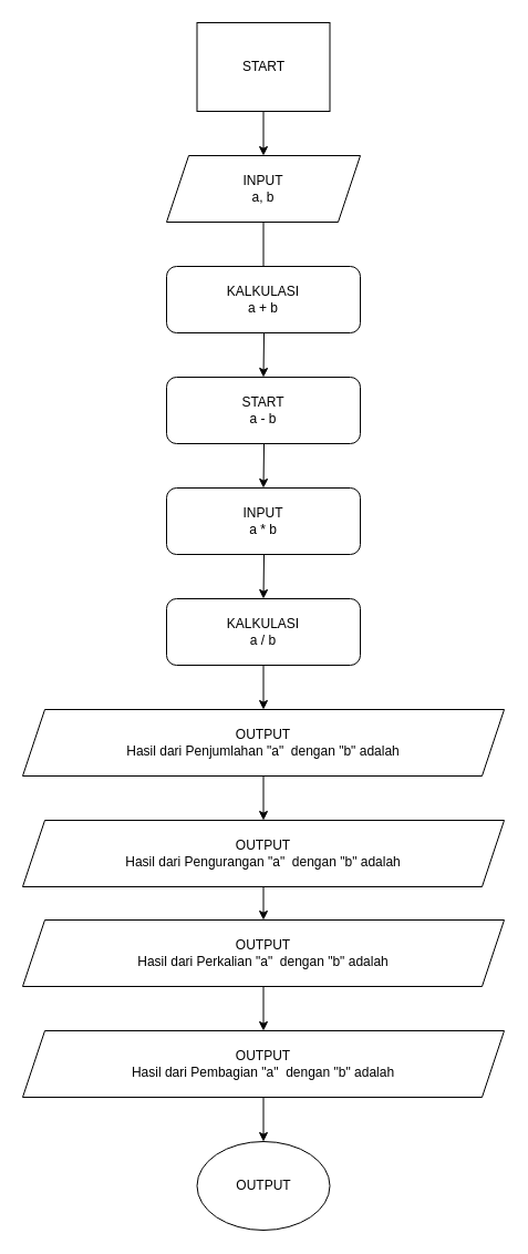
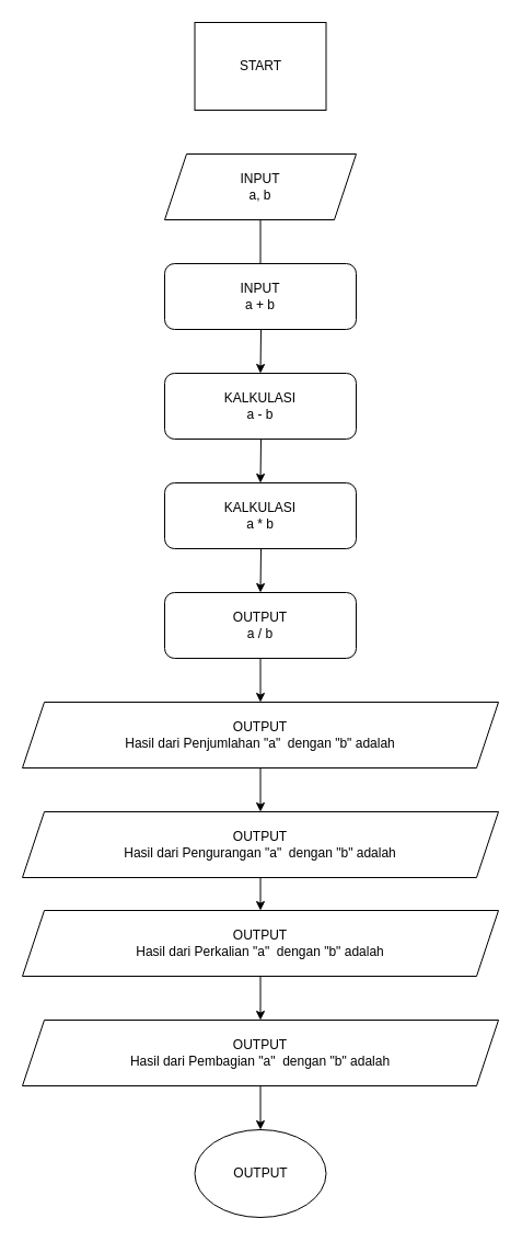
  <mxCell id="0" />
  <mxCell id="1" parent="0" />
  <mxCell id="2" value="START" style="whiteSpace=wrap;html=1;rounded=0;" parent="1" vertex="1"><mxGeometry x="177.5" y="20" width="120" height="80" as="geometry" /></mxCell>
  <mxCell id="3" value="OUTPUT&lt;br&gt;Hasil dari Penjumlahan &quot;a&quot;&amp;nbsp; dengan &quot;b&quot; adalah" style="shape=parallelogram;perimeter=parallelogramPerimeter;whiteSpace=wrap;html=1;fixedSize=1;" parent="1" vertex="1"><mxGeometry x="20" y="640" width="435" height="60" as="geometry" /></mxCell>
  <mxCell id="4" value="" style="endArrow=classic;html=1;rounded=0;exitX=0.5;exitY=1;exitDx=0;exitDy=0;entryX=0.5;entryY=0;entryDx=0;entryDy=0;" parent="1" target="3" edge="1"><mxGeometry width="50" height="50" relative="1" as="geometry"><mxPoint x="237.5" y="600" as="sourcePoint" /><mxPoint x="49" y="570" as="targetPoint" /></mxGeometry></mxCell>
  <mxCell id="5" value="INPUT &lt;br&gt;a, b" style="shape=parallelogram;perimeter=parallelogramPerimeter;whiteSpace=wrap;html=1;fixedSize=1;" parent="1" vertex="1"><mxGeometry x="150" y="140" width="175" height="60" as="geometry" /></mxCell>
- <mxCell id="6" value="" style="endArrow=classic;html=1;rounded=0;exitX=0.5;exitY=1;exitDx=0;exitDy=0;entryX=0.5;entryY=0;entryDx=0;entryDy=0;" parent="1" source="2" target="5" edge="1"><mxGeometry width="50" height="50" relative="1" as="geometry"><mxPoint x="248" y="210" as="sourcePoint" /><mxPoint x="248" y="270" as="targetPoint" /></mxGeometry></mxCell>
- <mxCell id="7" value="KALKULASI&lt;br&gt;a + b" style="rounded=1;whiteSpace=wrap;html=1;" parent="1" vertex="1"><mxGeometry x="150" y="240" width="175" height="60" as="geometry" /></mxCell>
+ <mxCell id="7" value="INPUT&lt;br&gt;a + b" style="rounded=1;whiteSpace=wrap;html=1;" parent="1" vertex="1"><mxGeometry x="150" y="240" width="175" height="60" as="geometry" /></mxCell>
  <mxCell id="8" value="" style="endArrow=none;html=1;rounded=0;exitX=0.5;exitY=1;exitDx=0;exitDy=0;entryX=0.5;entryY=0;entryDx=0;entryDy=0;" parent="1" source="5" target="7" edge="1"><mxGeometry width="50" height="50" relative="1" as="geometry"><mxPoint x="229" y="300" as="sourcePoint" /><mxPoint x="279" y="250" as="targetPoint" /></mxGeometry></mxCell>
- <mxCell id="9" value="START&lt;br style=&quot;border-color: var(--border-color);&quot;&gt;a - b" style="rounded=1;whiteSpace=wrap;html=1;" parent="1" vertex="1"><mxGeometry x="150" y="340" width="175" height="60" as="geometry" /></mxCell>
+ <mxCell id="9" value="KALKULASI&lt;br style=&quot;border-color: var(--border-color);&quot;&gt;a - b" style="rounded=1;whiteSpace=wrap;html=1;" parent="1" vertex="1"><mxGeometry x="150" y="340" width="175" height="60" as="geometry" /></mxCell>
  <mxCell id="10" value="" style="endArrow=classic;html=1;rounded=0;exitX=0.5;exitY=1;exitDx=0;exitDy=0;entryX=0.5;entryY=0;entryDx=0;entryDy=0;" parent="1" target="9" edge="1"><mxGeometry width="50" height="50" relative="1" as="geometry"><mxPoint x="238" y="300" as="sourcePoint" /><mxPoint x="279" y="350" as="targetPoint" /></mxGeometry></mxCell>
- <mxCell id="11" value="INPUT&lt;br style=&quot;border-color: var(--border-color);&quot;&gt;a * b" style="rounded=1;whiteSpace=wrap;html=1;" parent="1" vertex="1"><mxGeometry x="150" y="440" width="175" height="60" as="geometry" /></mxCell>
+ <mxCell id="11" value="KALKULASI&lt;br style=&quot;border-color: var(--border-color);&quot;&gt;a * b" style="rounded=1;whiteSpace=wrap;html=1;" parent="1" vertex="1"><mxGeometry x="150" y="440" width="175" height="60" as="geometry" /></mxCell>
  <mxCell id="12" value="" style="endArrow=classic;html=1;rounded=0;exitX=0.5;exitY=1;exitDx=0;exitDy=0;entryX=0.5;entryY=0;entryDx=0;entryDy=0;" parent="1" target="11" edge="1"><mxGeometry width="50" height="50" relative="1" as="geometry"><mxPoint x="238" y="400" as="sourcePoint" /><mxPoint x="279" y="450" as="targetPoint" /></mxGeometry></mxCell>
- <mxCell id="13" value="KALKULASI&lt;br style=&quot;border-color: var(--border-color);&quot;&gt;a / b" style="rounded=1;whiteSpace=wrap;html=1;" parent="1" vertex="1"><mxGeometry x="150" y="540" width="175" height="60" as="geometry" /></mxCell>
+ <mxCell id="13" value="OUTPUT&lt;br style=&quot;border-color: var(--border-color);&quot;&gt;a / b" style="rounded=1;whiteSpace=wrap;html=1;" parent="1" vertex="1"><mxGeometry x="150" y="540" width="175" height="60" as="geometry" /></mxCell>
  <mxCell id="14" value="" style="endArrow=classic;html=1;rounded=0;exitX=0.5;exitY=1;exitDx=0;exitDy=0;entryX=0.5;entryY=0;entryDx=0;entryDy=0;" parent="1" target="13" edge="1"><mxGeometry width="50" height="50" relative="1" as="geometry"><mxPoint x="238" y="500" as="sourcePoint" /><mxPoint x="279" y="550" as="targetPoint" /></mxGeometry></mxCell>
  <mxCell id="15" value="OUTPUT&lt;br style=&quot;border-color: var(--border-color);&quot;&gt;Hasil dari Pengurangan &quot;a&quot;&amp;nbsp; dengan &quot;b&quot; adalah" style="shape=parallelogram;perimeter=parallelogramPerimeter;whiteSpace=wrap;html=1;fixedSize=1;" parent="1" vertex="1"><mxGeometry x="20" y="740" width="435" height="60" as="geometry" /></mxCell>
  <mxCell id="16" value="" style="endArrow=classic;html=1;rounded=0;exitX=0.5;exitY=1;exitDx=0;exitDy=0;entryX=0.5;entryY=0;entryDx=0;entryDy=0;" parent="1" target="15" edge="1"><mxGeometry width="50" height="50" relative="1" as="geometry"><mxPoint x="237.5" y="700" as="sourcePoint" /><mxPoint x="49" y="670" as="targetPoint" /></mxGeometry></mxCell>
  <mxCell id="17" value="OUTPUT&lt;br style=&quot;border-color: var(--border-color);&quot;&gt;Hasil dari Perkalian &quot;a&quot;&amp;nbsp; dengan &quot;b&quot; adalah" style="shape=parallelogram;perimeter=parallelogramPerimeter;whiteSpace=wrap;html=1;fixedSize=1;" parent="1" vertex="1"><mxGeometry x="20" y="830" width="435" height="60" as="geometry" /></mxCell>
  <mxCell id="18" value="" style="endArrow=classic;html=1;rounded=0;exitX=0.5;exitY=1;exitDx=0;exitDy=0;entryX=0.5;entryY=0;entryDx=0;entryDy=0;" parent="1" target="17" edge="1"><mxGeometry width="50" height="50" relative="1" as="geometry"><mxPoint x="237.5" y="800" as="sourcePoint" /><mxPoint x="49" y="770" as="targetPoint" /></mxGeometry></mxCell>
  <mxCell id="19" value="OUTPUT&lt;br style=&quot;border-color: var(--border-color);&quot;&gt;Hasil dari Pembagian &quot;a&quot;&amp;nbsp; dengan &quot;b&quot; adalah" style="shape=parallelogram;perimeter=parallelogramPerimeter;whiteSpace=wrap;html=1;fixedSize=1;" parent="1" vertex="1"><mxGeometry x="20" y="930" width="435" height="60" as="geometry" /></mxCell>
  <mxCell id="20" value="" style="endArrow=classic;html=1;rounded=0;exitX=0.5;exitY=1;exitDx=0;exitDy=0;entryX=0.5;entryY=0;entryDx=0;entryDy=0;" parent="1" target="19" edge="1"><mxGeometry width="50" height="50" relative="1" as="geometry"><mxPoint x="237.5" y="890" as="sourcePoint" /><mxPoint x="49" y="860" as="targetPoint" /></mxGeometry></mxCell>
  <mxCell id="21" value="OUTPUT" style="ellipse;whiteSpace=wrap;html=1;" parent="1" vertex="1"><mxGeometry x="177.5" y="1030" width="120" height="80" as="geometry" /></mxCell>
  <mxCell id="22" value="" style="endArrow=classic;html=1;rounded=0;entryX=0.5;entryY=0;entryDx=0;entryDy=0;" parent="1" target="21" edge="1"><mxGeometry width="50" height="50" relative="1" as="geometry"><mxPoint x="237.5" y="990" as="sourcePoint" /><mxPoint x="279" y="890" as="targetPoint" /></mxGeometry></mxCell>
